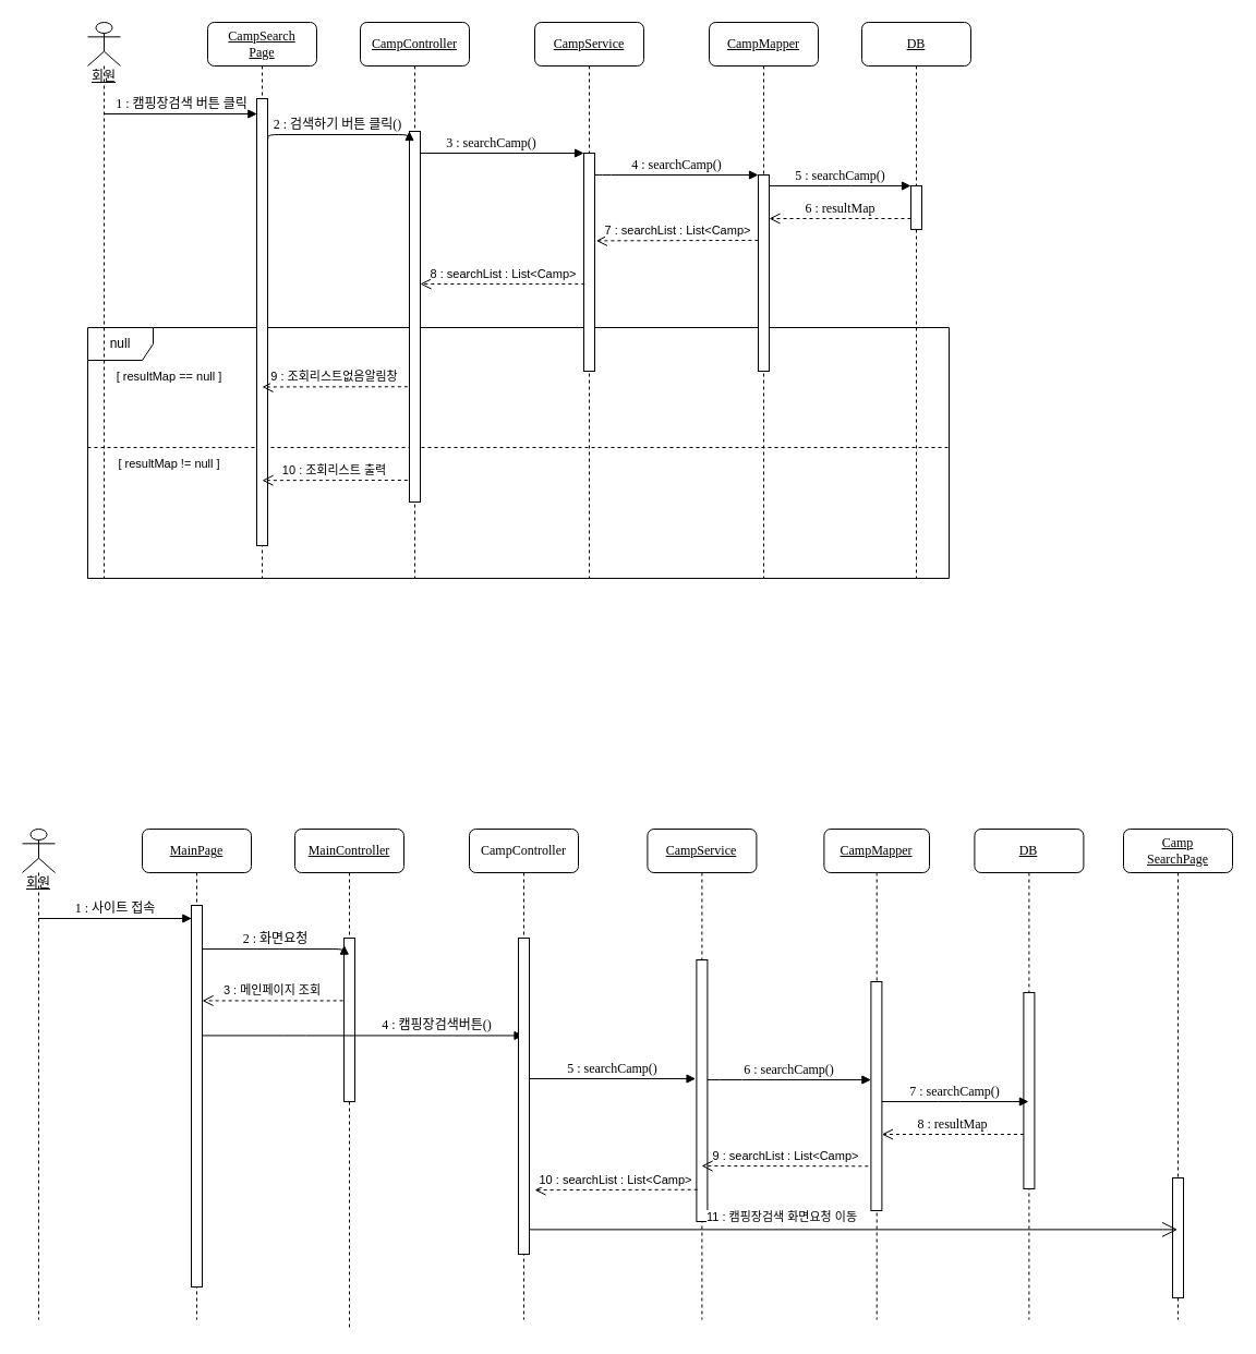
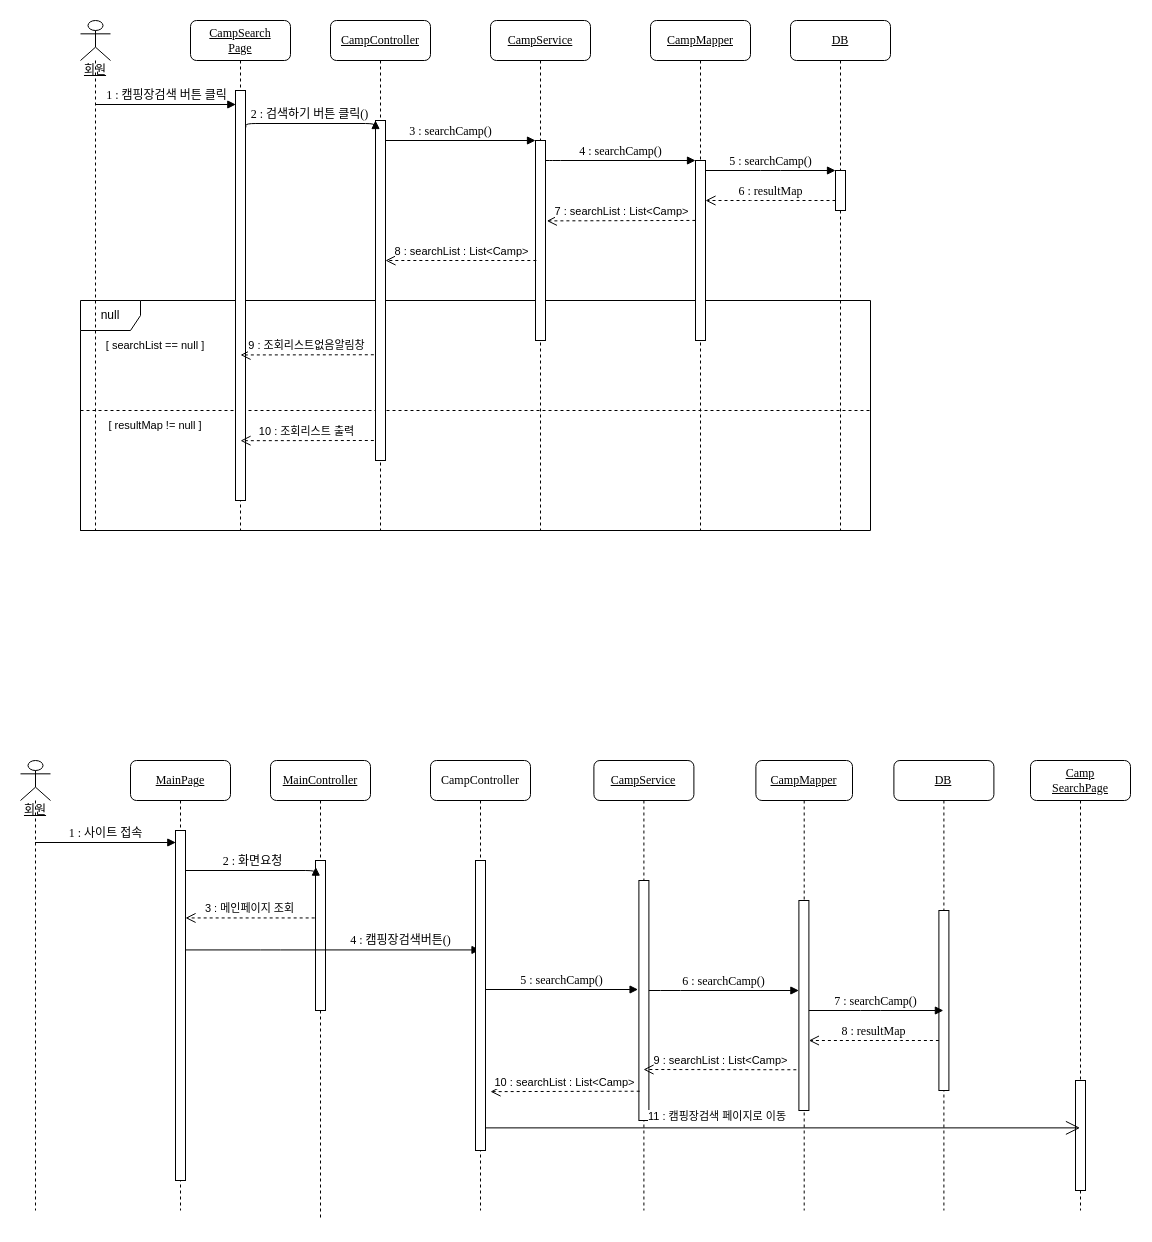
  <mxCell id="0" />
  <mxCell id="1" parent="0" />
  <mxCell id="2" value="" style="html=1;dashed=1;fillColor=none;" vertex="1" parent="1"><mxGeometry x="80" y="410" width="790" height="120" as="geometry" /></mxCell>
  <mxCell id="3" value="null" style="shape=umlFrame;whiteSpace=wrap;html=1;" vertex="1" parent="1"><mxGeometry x="80" y="300" width="790" height="230" as="geometry" /></mxCell>
  <mxCell id="4" value="&lt;u&gt;CampController&lt;/u&gt;" style="shape=umlLifeline;perimeter=lifelinePerimeter;whiteSpace=wrap;html=1;container=1;collapsible=0;recursiveResize=0;outlineConnect=0;rounded=1;shadow=0;comic=0;labelBackgroundColor=none;strokeWidth=1;fontFamily=Verdana;fontSize=12;align=center;" parent="1" vertex="1"><mxGeometry x="330" y="20" width="100" height="510" as="geometry" /></mxCell>
  <mxCell id="5" value="" style="html=1;points=[];perimeter=orthogonalPerimeter;rounded=0;shadow=0;comic=0;labelBackgroundColor=none;strokeWidth=1;fontFamily=Verdana;fontSize=12;align=center;" parent="4" vertex="1"><mxGeometry x="45" y="100" width="10" height="340" as="geometry" /></mxCell>
  <mxCell id="6" value="&lt;u&gt;CampService&lt;/u&gt;" style="shape=umlLifeline;perimeter=lifelinePerimeter;whiteSpace=wrap;html=1;container=1;collapsible=0;recursiveResize=0;outlineConnect=0;rounded=1;shadow=0;comic=0;labelBackgroundColor=none;strokeWidth=1;fontFamily=Verdana;fontSize=12;align=center;" parent="1" vertex="1"><mxGeometry x="490" y="20" width="100" height="510" as="geometry" /></mxCell>
  <mxCell id="7" value="" style="html=1;points=[];perimeter=orthogonalPerimeter;rounded=0;shadow=0;comic=0;labelBackgroundColor=none;strokeWidth=1;fontFamily=Verdana;fontSize=12;align=center;" parent="6" vertex="1"><mxGeometry x="45" y="120" width="10" height="200" as="geometry" /></mxCell>
  <mxCell id="8" value="&lt;u&gt;CampMapper&lt;/u&gt;" style="shape=umlLifeline;perimeter=lifelinePerimeter;whiteSpace=wrap;html=1;container=1;collapsible=0;recursiveResize=0;outlineConnect=0;rounded=1;shadow=0;comic=0;labelBackgroundColor=none;strokeWidth=1;fontFamily=Verdana;fontSize=12;align=center;" parent="1" vertex="1"><mxGeometry x="650" y="20" width="100" height="510" as="geometry" /></mxCell>
  <mxCell id="9" value="&lt;u&gt;DB&lt;/u&gt;" style="shape=umlLifeline;perimeter=lifelinePerimeter;whiteSpace=wrap;html=1;container=1;collapsible=0;recursiveResize=0;outlineConnect=0;rounded=1;shadow=0;comic=0;labelBackgroundColor=none;strokeWidth=1;fontFamily=Verdana;fontSize=12;align=center;" parent="1" vertex="1"><mxGeometry x="790" y="20" width="100" height="510" as="geometry" /></mxCell>
  <mxCell id="10" value="&lt;u&gt;CampSearch&lt;br&gt;Page&lt;/u&gt;" style="shape=umlLifeline;perimeter=lifelinePerimeter;whiteSpace=wrap;html=1;container=1;collapsible=0;recursiveResize=0;outlineConnect=0;rounded=1;shadow=0;comic=0;labelBackgroundColor=none;strokeWidth=1;fontFamily=Verdana;fontSize=12;align=center;" parent="1" vertex="1"><mxGeometry x="190" y="20" width="100" height="510" as="geometry" /></mxCell>
  <mxCell id="11" value="" style="html=1;points=[];perimeter=orthogonalPerimeter;rounded=0;shadow=0;comic=0;labelBackgroundColor=none;strokeWidth=1;fontFamily=Verdana;fontSize=12;align=center;" vertex="1" parent="10"><mxGeometry x="45" y="70" width="10" height="410" as="geometry" /></mxCell>
  <mxCell id="12" value="" style="html=1;points=[];perimeter=orthogonalPerimeter;rounded=0;shadow=0;comic=0;labelBackgroundColor=none;strokeWidth=1;fontFamily=Verdana;fontSize=12;align=center;" parent="1" vertex="1"><mxGeometry x="695" y="160" width="10" height="180" as="geometry" /></mxCell>
  <mxCell id="13" value="4 : searchCamp()" style="html=1;verticalAlign=bottom;endArrow=block;labelBackgroundColor=none;fontFamily=Verdana;fontSize=12;edgeStyle=elbowEdgeStyle;elbow=vertical;" parent="1" source="7" target="12" edge="1"><mxGeometry relative="1" as="geometry"><mxPoint x="600" y="160" as="sourcePoint" /><Array as="points"><mxPoint x="550" y="160" /></Array></mxGeometry></mxCell>
  <mxCell id="14" value="" style="html=1;points=[];perimeter=orthogonalPerimeter;rounded=0;shadow=0;comic=0;labelBackgroundColor=none;strokeWidth=1;fontFamily=Verdana;fontSize=12;align=center;" parent="1" vertex="1"><mxGeometry x="835" y="170" width="10" height="40" as="geometry" /></mxCell>
  <mxCell id="15" value="5 : searchCamp()" style="html=1;verticalAlign=bottom;endArrow=block;entryX=0;entryY=0;labelBackgroundColor=none;fontFamily=Verdana;fontSize=12;edgeStyle=elbowEdgeStyle;elbow=vertical;" parent="1" source="12" target="14" edge="1"><mxGeometry relative="1" as="geometry"><mxPoint x="740" y="170" as="sourcePoint" /></mxGeometry></mxCell>
  <mxCell id="16" value="6 : resultMap" style="html=1;verticalAlign=bottom;endArrow=open;dashed=1;endSize=8;labelBackgroundColor=none;fontFamily=Verdana;fontSize=12;edgeStyle=elbowEdgeStyle;elbow=vertical;" parent="1" source="14" target="12" edge="1"><mxGeometry relative="1" as="geometry"><mxPoint x="740" y="246" as="targetPoint" /><Array as="points"><mxPoint x="760" y="200" /><mxPoint x="790" y="200" /></Array></mxGeometry></mxCell>
  <mxCell id="17" value="2 : 검색하기 버튼 클릭()" style="html=1;verticalAlign=bottom;endArrow=block;entryX=0;entryY=0;labelBackgroundColor=none;fontFamily=Verdana;fontSize=12;edgeStyle=elbowEdgeStyle;elbow=vertical;exitX=1.033;exitY=0.09;exitDx=0;exitDy=0;exitPerimeter=0;" parent="1" target="5" edge="1" source="11"><mxGeometry relative="1" as="geometry"><mxPoint x="250" y="120" as="sourcePoint" /></mxGeometry></mxCell>
  <mxCell id="18" value="3 : searchCamp()" style="html=1;verticalAlign=bottom;endArrow=block;entryX=0;entryY=0;labelBackgroundColor=none;fontFamily=Verdana;fontSize=12;edgeStyle=elbowEdgeStyle;elbow=vertical;" parent="1" source="5" target="7" edge="1"><mxGeometry x="-0.133" relative="1" as="geometry"><mxPoint x="460" y="140" as="sourcePoint" /><mxPoint as="offset" /></mxGeometry></mxCell>
  <mxCell id="19" value="7 : searchList : List&amp;lt;Camp&amp;gt;" style="html=1;verticalAlign=bottom;endArrow=open;dashed=1;endSize=8;rounded=0;exitX=-0.01;exitY=0.333;exitDx=0;exitDy=0;exitPerimeter=0;entryX=1.133;entryY=0.402;entryDx=0;entryDy=0;entryPerimeter=0;" parent="1" source="12" target="7" edge="1"><mxGeometry relative="1" as="geometry"><mxPoint x="670" y="220" as="sourcePoint" /><mxPoint x="560" y="220" as="targetPoint" /></mxGeometry></mxCell>
  <mxCell id="20" value="8 : searchList : List&amp;lt;Camp&amp;gt;" style="html=1;verticalAlign=bottom;endArrow=open;dashed=1;endSize=8;rounded=0;exitX=0.083;exitY=0.6;exitDx=0;exitDy=0;exitPerimeter=0;" edge="1" parent="1" source="7" target="5"><mxGeometry relative="1" as="geometry"><mxPoint x="528.57" y="240" as="sourcePoint" /><mxPoint x="400" y="240" as="targetPoint" /></mxGeometry></mxCell>
  <mxCell id="21" value="&lt;u&gt;회원&lt;/u&gt;" style="shape=umlLifeline;participant=umlActor;perimeter=lifelinePerimeter;whiteSpace=wrap;html=1;container=1;collapsible=0;recursiveResize=0;verticalAlign=top;spacingTop=36;outlineConnect=0;" vertex="1" parent="1"><mxGeometry x="80" y="20" width="30" height="510" as="geometry" /></mxCell>
- <mxCell id="22" value="&lt;span style=&quot;color: rgb(0 , 0 , 0) ; font-family: &amp;#34;helvetica&amp;#34; ; font-size: 11px ; font-style: normal ; font-weight: 400 ; letter-spacing: normal ; text-align: center ; text-indent: 0px ; text-transform: none ; word-spacing: 0px ; background-color: rgb(255 , 255 , 255) ; display: inline ; float: none&quot;&gt;[ resultMap == null ]&lt;/span&gt;" style="text;html=1;strokeColor=none;fillColor=none;align=center;verticalAlign=middle;whiteSpace=wrap;rounded=0;dashed=1;" vertex="1" parent="1"><mxGeometry x="80" y="340" width="150" height="10" as="geometry" /></mxCell>
+ <mxCell id="22" value="&lt;span style=&quot;color: rgb(0 , 0 , 0) ; font-family: &amp;#34;helvetica&amp;#34; ; font-size: 11px ; font-style: normal ; font-weight: 400 ; letter-spacing: normal ; text-align: center ; text-indent: 0px ; text-transform: none ; word-spacing: 0px ; background-color: rgb(255 , 255 , 255) ; display: inline ; float: none&quot;&gt;[ searchList == null ]&lt;/span&gt;" style="text;html=1;strokeColor=none;fillColor=none;align=center;verticalAlign=middle;whiteSpace=wrap;rounded=0;dashed=1;" vertex="1" parent="1"><mxGeometry x="80" y="340" width="150" height="10" as="geometry" /></mxCell>
  <mxCell id="23" value="9 : 조회리스트없음알림창" style="html=1;verticalAlign=bottom;endArrow=open;dashed=1;endSize=8;rounded=0;entryX=0.5;entryY=0.645;entryDx=0;entryDy=0;entryPerimeter=0;exitX=-0.167;exitY=0.689;exitDx=0;exitDy=0;exitPerimeter=0;" edge="1" parent="1" source="5" target="11"><mxGeometry relative="1" as="geometry"><mxPoint x="370" y="329" as="sourcePoint" /><mxPoint x="250" y="428" as="targetPoint" /></mxGeometry></mxCell>
  <mxCell id="24" value="1 : 캠핑장검색 버튼 클릭" style="html=1;verticalAlign=bottom;endArrow=block;labelBackgroundColor=none;fontFamily=Verdana;fontSize=12;edgeStyle=elbowEdgeStyle;elbow=vertical;entryX=0.033;entryY=0.033;entryDx=0;entryDy=0;entryPerimeter=0;" edge="1" parent="1" source="21" target="11"><mxGeometry relative="1" as="geometry"><mxPoint x="100" y="100" as="sourcePoint" /><mxPoint x="230" y="100" as="targetPoint" /></mxGeometry></mxCell>
  <mxCell id="25" value="&lt;u&gt;MainController&lt;/u&gt;" style="shape=umlLifeline;perimeter=lifelinePerimeter;whiteSpace=wrap;html=1;container=1;collapsible=0;recursiveResize=0;outlineConnect=0;rounded=1;shadow=0;comic=0;labelBackgroundColor=none;strokeWidth=1;fontFamily=Verdana;fontSize=12;align=center;" vertex="1" parent="1"><mxGeometry x="270" y="760" width="100" height="460" as="geometry" /></mxCell>
  <mxCell id="26" value="" style="html=1;points=[];perimeter=orthogonalPerimeter;rounded=0;shadow=0;comic=0;labelBackgroundColor=none;strokeWidth=1;fontFamily=Verdana;fontSize=12;align=center;" vertex="1" parent="25"><mxGeometry x="45" y="100" width="10" height="150" as="geometry" /></mxCell>
  <mxCell id="27" value="4 : 캠핑장검색버튼()" style="html=1;verticalAlign=bottom;endArrow=block;labelBackgroundColor=none;fontFamily=Verdana;fontSize=12;edgeStyle=elbowEdgeStyle;elbow=vertical;" edge="1" parent="25" target="28"><mxGeometry x="0.46" relative="1" as="geometry"><mxPoint x="-85" y="189.43" as="sourcePoint" /><mxPoint x="180" y="189" as="targetPoint" /><Array as="points"><mxPoint y="189.43" /><mxPoint y="179.43" /></Array><mxPoint as="offset" /></mxGeometry></mxCell>
  <mxCell id="28" value="CampController" style="shape=umlLifeline;perimeter=lifelinePerimeter;whiteSpace=wrap;html=1;container=1;collapsible=0;recursiveResize=0;outlineConnect=0;rounded=1;shadow=0;comic=0;labelBackgroundColor=none;strokeWidth=1;fontFamily=Verdana;fontSize=12;align=center;" vertex="1" parent="1"><mxGeometry x="430" y="760" width="100" height="450" as="geometry" /></mxCell>
  <mxCell id="29" value="" style="html=1;points=[];perimeter=orthogonalPerimeter;rounded=0;shadow=0;comic=0;labelBackgroundColor=none;strokeWidth=1;fontFamily=Verdana;fontSize=12;align=center;" vertex="1" parent="28"><mxGeometry x="45" y="100" width="10" height="290" as="geometry" /></mxCell>
  <mxCell id="30" value="&lt;u&gt;MainPage&lt;/u&gt;" style="shape=umlLifeline;perimeter=lifelinePerimeter;whiteSpace=wrap;html=1;container=1;collapsible=0;recursiveResize=0;outlineConnect=0;rounded=1;shadow=0;comic=0;labelBackgroundColor=none;strokeWidth=1;fontFamily=Verdana;fontSize=12;align=center;" vertex="1" parent="1"><mxGeometry x="130" y="760" width="100" height="450" as="geometry" /></mxCell>
  <mxCell id="31" value="" style="html=1;points=[];perimeter=orthogonalPerimeter;rounded=0;shadow=0;comic=0;labelBackgroundColor=none;strokeWidth=1;fontFamily=Verdana;fontSize=12;align=center;" vertex="1" parent="30"><mxGeometry x="45" y="70" width="10" height="350" as="geometry" /></mxCell>
  <mxCell id="32" value="2 : 화면요청" style="html=1;verticalAlign=bottom;endArrow=block;labelBackgroundColor=none;fontFamily=Verdana;fontSize=12;edgeStyle=elbowEdgeStyle;elbow=vertical;entryX=0.028;entryY=0.044;entryDx=0;entryDy=0;entryPerimeter=0;" edge="1" parent="1" target="26"><mxGeometry x="-0.001" relative="1" as="geometry"><mxPoint x="185" y="870" as="sourcePoint" /><mxPoint x="310" y="870" as="targetPoint" /><Array as="points"><mxPoint x="270" y="870" /><mxPoint x="270" y="860" /></Array><mxPoint as="offset" /></mxGeometry></mxCell>
  <mxCell id="33" value="&lt;u&gt;회원&lt;/u&gt;" style="shape=umlLifeline;participant=umlActor;perimeter=lifelinePerimeter;whiteSpace=wrap;html=1;container=1;collapsible=0;recursiveResize=0;verticalAlign=top;spacingTop=36;outlineConnect=0;" vertex="1" parent="1"><mxGeometry x="20" y="760" width="30" height="450" as="geometry" /></mxCell>
  <mxCell id="34" value="1 : 사이트 접속" style="html=1;verticalAlign=bottom;endArrow=block;labelBackgroundColor=none;fontFamily=Verdana;fontSize=12;edgeStyle=elbowEdgeStyle;elbow=vertical;entryX=0.033;entryY=0.033;entryDx=0;entryDy=0;entryPerimeter=0;" edge="1" parent="1" source="33" target="31"><mxGeometry relative="1" as="geometry"><mxPoint x="40" y="840" as="sourcePoint" /><mxPoint x="170" y="840" as="targetPoint" /></mxGeometry></mxCell>
  <mxCell id="35" value="3 : 메인페이지 조회" style="html=1;verticalAlign=bottom;endArrow=open;dashed=1;endSize=8;rounded=0;exitX=-0.083;exitY=0.383;exitDx=0;exitDy=0;exitPerimeter=0;" edge="1" parent="1" source="26" target="31"><mxGeometry x="0.003" relative="1" as="geometry"><mxPoint x="308.4" y="940" as="sourcePoint" /><mxPoint x="200" y="939" as="targetPoint" /><mxPoint as="offset" /></mxGeometry></mxCell>
  <mxCell id="36" value="&lt;u&gt;CampService&lt;/u&gt;" style="shape=umlLifeline;perimeter=lifelinePerimeter;whiteSpace=wrap;html=1;container=1;collapsible=0;recursiveResize=0;outlineConnect=0;rounded=1;shadow=0;comic=0;labelBackgroundColor=none;strokeWidth=1;fontFamily=Verdana;fontSize=12;align=center;" vertex="1" parent="1"><mxGeometry x="593.4" y="760" width="100" height="450" as="geometry" /></mxCell>
  <mxCell id="37" value="" style="html=1;points=[];perimeter=orthogonalPerimeter;rounded=0;shadow=0;comic=0;labelBackgroundColor=none;strokeWidth=1;fontFamily=Verdana;fontSize=12;align=center;" vertex="1" parent="36"><mxGeometry x="45" y="120" width="10" height="240" as="geometry" /></mxCell>
  <mxCell id="38" value="&lt;u&gt;CampMapper&lt;/u&gt;" style="shape=umlLifeline;perimeter=lifelinePerimeter;whiteSpace=wrap;html=1;container=1;collapsible=0;recursiveResize=0;outlineConnect=0;rounded=1;shadow=0;comic=0;labelBackgroundColor=none;strokeWidth=1;fontFamily=Verdana;fontSize=12;align=center;" vertex="1" parent="1"><mxGeometry x="755.4" y="760" width="96.6" height="450" as="geometry" /></mxCell>
  <mxCell id="39" value="&lt;u&gt;DB&lt;/u&gt;" style="shape=umlLifeline;perimeter=lifelinePerimeter;whiteSpace=wrap;html=1;container=1;collapsible=0;recursiveResize=0;outlineConnect=0;rounded=1;shadow=0;comic=0;labelBackgroundColor=none;strokeWidth=1;fontFamily=Verdana;fontSize=12;align=center;" vertex="1" parent="1"><mxGeometry x="893.4" y="760" width="100" height="450" as="geometry" /></mxCell>
  <mxCell id="40" value="" style="html=1;points=[];perimeter=orthogonalPerimeter;rounded=0;shadow=0;comic=0;labelBackgroundColor=none;strokeWidth=1;fontFamily=Verdana;fontSize=12;align=center;" vertex="1" parent="1"><mxGeometry x="798.4" y="900" width="10" height="210" as="geometry" /></mxCell>
  <mxCell id="41" value="6 : searchCamp()" style="html=1;verticalAlign=bottom;endArrow=block;labelBackgroundColor=none;fontFamily=Verdana;fontSize=12;edgeStyle=elbowEdgeStyle;elbow=vertical;" edge="1" parent="1" source="37" target="40"><mxGeometry relative="1" as="geometry"><mxPoint x="703.4" y="900" as="sourcePoint" /><Array as="points"><mxPoint x="670" y="990" /><mxPoint x="730" y="1000" /><mxPoint x="653.4" y="900" /></Array></mxGeometry></mxCell>
  <mxCell id="42" value="" style="html=1;points=[];perimeter=orthogonalPerimeter;rounded=0;shadow=0;comic=0;labelBackgroundColor=none;strokeWidth=1;fontFamily=Verdana;fontSize=12;align=center;" vertex="1" parent="1"><mxGeometry x="938.4" y="910" width="10" height="180" as="geometry" /></mxCell>
  <mxCell id="43" value="7 : searchCamp()" style="html=1;verticalAlign=bottom;endArrow=block;labelBackgroundColor=none;fontFamily=Verdana;fontSize=12;edgeStyle=elbowEdgeStyle;elbow=vertical;" edge="1" parent="1" source="40" target="39"><mxGeometry relative="1" as="geometry"><mxPoint x="843.4" y="910" as="sourcePoint" /><mxPoint x="920" y="1010" as="targetPoint" /><Array as="points"><mxPoint x="870" y="1010" /></Array></mxGeometry></mxCell>
  <mxCell id="44" value="8 : resultMap" style="html=1;verticalAlign=bottom;endArrow=open;dashed=1;endSize=8;labelBackgroundColor=none;fontFamily=Verdana;fontSize=12;edgeStyle=elbowEdgeStyle;elbow=vertical;" edge="1" parent="1" source="42" target="40"><mxGeometry relative="1" as="geometry"><mxPoint x="843.4" y="986" as="targetPoint" /><Array as="points"><mxPoint x="890" y="1040" /><mxPoint x="900" y="1110" /><mxPoint x="863.4" y="940" /><mxPoint x="893.4" y="940" /></Array></mxGeometry></mxCell>
  <mxCell id="45" value="9 : searchList : List&amp;lt;Camp&amp;gt;" style="html=1;verticalAlign=bottom;endArrow=open;dashed=1;endSize=8;rounded=0;exitX=-0.257;exitY=0.806;exitDx=0;exitDy=0;exitPerimeter=0;" edge="1" parent="1" source="40"><mxGeometry relative="1" as="geometry"><mxPoint x="773.4" y="960" as="sourcePoint" /><mxPoint x="643" y="1069" as="targetPoint" /></mxGeometry></mxCell>
  <mxCell id="46" value="10 : searchList : List&amp;lt;Camp&amp;gt;" style="html=1;verticalAlign=bottom;endArrow=open;dashed=1;endSize=8;rounded=0;exitX=0.077;exitY=0.878;exitDx=0;exitDy=0;exitPerimeter=0;entryX=1.5;entryY=0.797;entryDx=0;entryDy=0;entryPerimeter=0;" edge="1" parent="1" source="37" target="29"><mxGeometry relative="1" as="geometry"><mxPoint x="631.97" y="980" as="sourcePoint" /><mxPoint x="490" y="1091" as="targetPoint" /></mxGeometry></mxCell>
  <mxCell id="47" value="5 : searchCamp()" style="html=1;verticalAlign=bottom;endArrow=block;entryX=-0.083;entryY=0.455;labelBackgroundColor=none;fontFamily=Verdana;fontSize=12;edgeStyle=elbowEdgeStyle;elbow=vertical;entryDx=0;entryDy=0;entryPerimeter=0;" edge="1" parent="1" source="29" target="37"><mxGeometry relative="1" as="geometry"><mxPoint x="490" y="971" as="sourcePoint" /><mxPoint as="offset" /><mxPoint x="630" y="970.14" as="targetPoint" /></mxGeometry></mxCell>
  <mxCell id="48" value="&lt;u&gt;Camp&lt;br&gt;SearchPage&lt;/u&gt;" style="shape=umlLifeline;perimeter=lifelinePerimeter;whiteSpace=wrap;html=1;container=1;collapsible=0;recursiveResize=0;outlineConnect=0;rounded=1;shadow=0;comic=0;labelBackgroundColor=none;strokeWidth=1;fontFamily=Verdana;fontSize=12;align=center;" vertex="1" parent="1"><mxGeometry x="1030" y="760" width="100" height="450" as="geometry" /></mxCell>
  <mxCell id="49" value="" style="html=1;points=[];perimeter=orthogonalPerimeter;rounded=0;shadow=0;comic=0;labelBackgroundColor=none;strokeWidth=1;fontFamily=Verdana;fontSize=12;align=center;" vertex="1" parent="1"><mxGeometry x="1075" y="1080" width="10" height="110" as="geometry" /></mxCell>
  <mxCell id="50" value="" style="endArrow=open;endFill=1;endSize=12;html=1;rounded=0;exitX=1;exitY=0.922;exitDx=0;exitDy=0;exitPerimeter=0;" edge="1" parent="1" source="29" target="48"><mxGeometry width="160" relative="1" as="geometry"><mxPoint x="590" y="1040" as="sourcePoint" /><mxPoint x="750" y="1040" as="targetPoint" /></mxGeometry></mxCell>
- <mxCell id="51" value="&lt;span style=&quot;color: rgb(0 , 0 , 0) ; font-family: &amp;#34;helvetica&amp;#34; ; font-size: 11px ; font-style: normal ; font-weight: 400 ; letter-spacing: normal ; text-align: center ; text-indent: 0px ; text-transform: none ; word-spacing: 0px ; background-color: rgb(255 , 255 , 255) ; display: inline ; float: none&quot;&gt;11 : 캠핑장검색 화면요청 이동&lt;/span&gt;" style="text;whiteSpace=wrap;html=1;" vertex="1" parent="1"><mxGeometry x="646" y="1102" width="170" height="30" as="geometry" /></mxCell>
+ <mxCell id="51" value="&lt;span style=&quot;color: rgb(0 , 0 , 0) ; font-family: &amp;#34;helvetica&amp;#34; ; font-size: 11px ; font-style: normal ; font-weight: 400 ; letter-spacing: normal ; text-align: center ; text-indent: 0px ; text-transform: none ; word-spacing: 0px ; background-color: rgb(255 , 255 , 255) ; display: inline ; float: none&quot;&gt;11 : 캠핑장검색 페이지로 이동&lt;/span&gt;" style="text;whiteSpace=wrap;html=1;" vertex="1" parent="1"><mxGeometry x="646" y="1102" width="170" height="30" as="geometry" /></mxCell>
  <mxCell id="52" value="10 : 조회리스트 출력" style="html=1;verticalAlign=bottom;endArrow=open;dashed=1;endSize=8;rounded=0;entryX=0.5;entryY=0.645;entryDx=0;entryDy=0;entryPerimeter=0;exitX=-0.167;exitY=0.689;exitDx=0;exitDy=0;exitPerimeter=0;" edge="1" parent="1"><mxGeometry relative="1" as="geometry"><mxPoint x="373.33" y="440" as="sourcePoint" /><mxPoint x="240" y="440.19" as="targetPoint" /></mxGeometry></mxCell>
  <mxCell id="53" value="&lt;span style=&quot;color: rgb(0 , 0 , 0) ; font-family: &amp;#34;helvetica&amp;#34; ; font-size: 11px ; font-style: normal ; font-weight: 400 ; letter-spacing: normal ; text-align: center ; text-indent: 0px ; text-transform: none ; word-spacing: 0px ; background-color: rgb(255 , 255 , 255) ; display: inline ; float: none&quot;&gt;[ resultMap != null ]&lt;/span&gt;" style="text;html=1;strokeColor=none;fillColor=none;align=center;verticalAlign=middle;whiteSpace=wrap;rounded=0;dashed=1;" vertex="1" parent="1"><mxGeometry x="80" y="420" width="150" height="10" as="geometry" /></mxCell>
